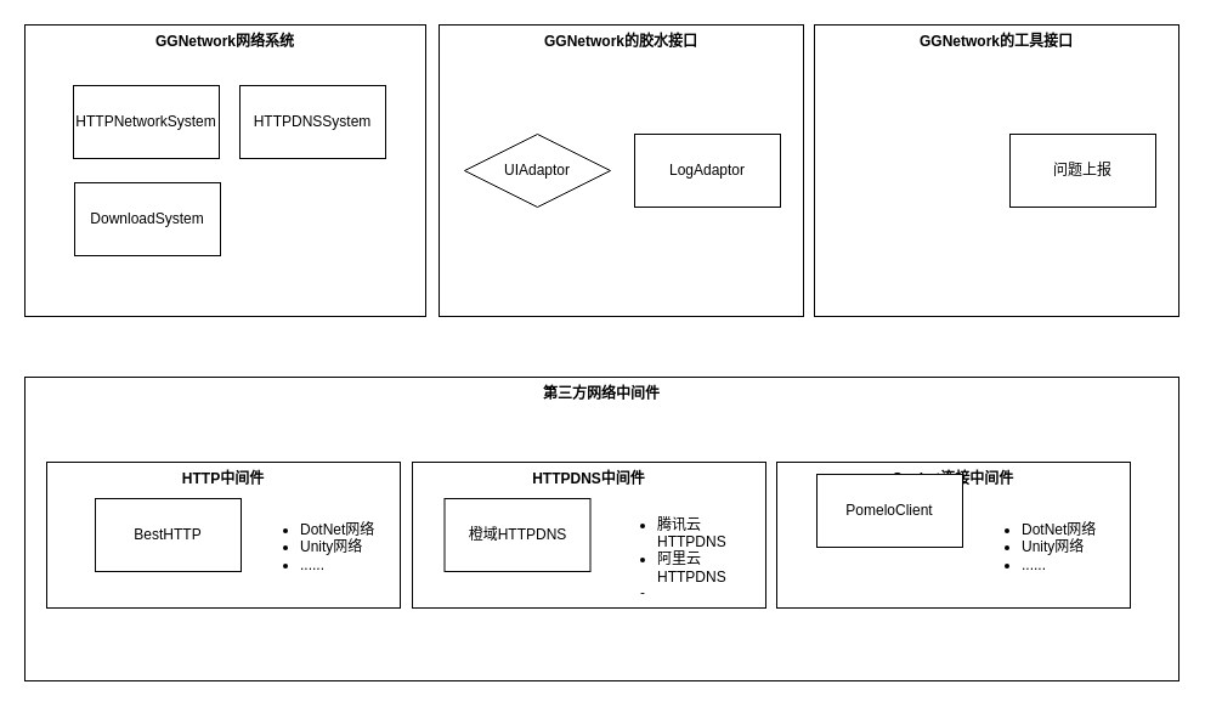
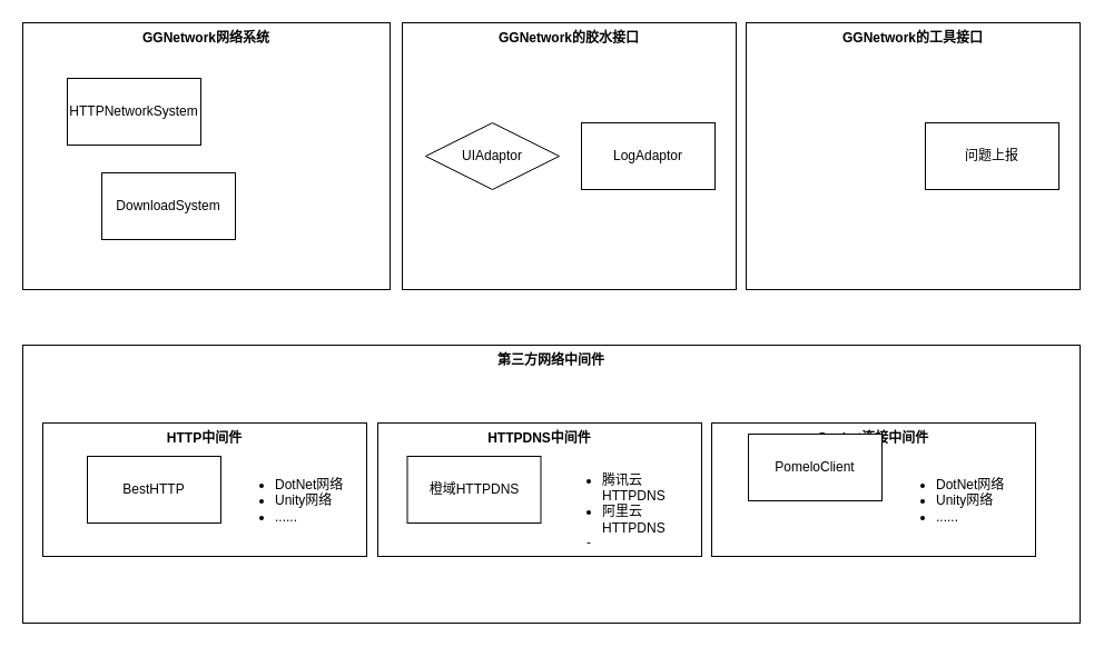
  <mxCell id="0" />
  <mxCell id="1" parent="0" />
  <mxCell id="2" value="第三方网络中间件" style="rounded=0;whiteSpace=wrap;html=1;fontStyle=1;horizontal=1;verticalAlign=top;" parent="1" vertex="1"><mxGeometry x="20" y="310" width="950" height="250" as="geometry" /></mxCell>
  <mxCell id="3" value="HTTPDNS中间件" style="rounded=0;whiteSpace=wrap;html=1;verticalAlign=top;fontStyle=1" parent="1" vertex="1"><mxGeometry x="339" y="380" width="291" height="120" as="geometry" /></mxCell>
  <mxCell id="4" value="HTTP中间件" style="rounded=0;whiteSpace=wrap;html=1;verticalAlign=top;fontStyle=1" parent="1" vertex="1"><mxGeometry x="38" y="380" width="291" height="120" as="geometry" /></mxCell>
  <mxCell id="5" value="BestHTTP" style="rounded=0;whiteSpace=wrap;html=1;" parent="1" vertex="1"><mxGeometry x="78" y="410" width="120" height="60" as="geometry" /></mxCell>
  <mxCell id="6" value="橙域HTTPDNS" style="rounded=0;whiteSpace=wrap;html=1;" parent="1" vertex="1"><mxGeometry x="365.5" y="410" width="120" height="60" as="geometry" /></mxCell>
  <mxCell id="7" value="GGNetwork网络系统" style="rounded=0;whiteSpace=wrap;html=1;verticalAlign=top;fontStyle=1" parent="1" vertex="1"><mxGeometry x="20" y="20" width="330" height="240" as="geometry" /></mxCell>
  <mxCell id="8" value="HTTPNetworkSystem" style="rounded=0;whiteSpace=wrap;html=1;" parent="1" vertex="1"><mxGeometry x="60" y="70" width="120" height="60" as="geometry" /></mxCell>
- <mxCell id="9" value="HTTPDNSSystem" style="rounded=0;whiteSpace=wrap;html=1;" parent="1" vertex="1"><mxGeometry x="197" y="70" width="120" height="60" as="geometry" /></mxCell>
  <mxCell id="10" value="Socket连接中间件" style="rounded=0;whiteSpace=wrap;html=1;verticalAlign=top;fontStyle=1" parent="1" vertex="1"><mxGeometry x="639" y="380" width="291" height="120" as="geometry" /></mxCell>
  <mxCell id="11" value="PomeloClient" style="rounded=0;whiteSpace=wrap;html=1;" parent="1" vertex="1"><mxGeometry x="672" y="390" width="120" height="60" as="geometry" /></mxCell>
  <mxCell id="12" value="&lt;ul&gt;&lt;li&gt;DotNet网络&lt;/li&gt;&lt;li&gt;Unity网络&lt;/li&gt;&lt;li&gt;......&lt;/li&gt;&lt;/ul&gt;" style="text;strokeColor=none;fillColor=none;html=1;whiteSpace=wrap;verticalAlign=middle;overflow=hidden;" parent="1" vertex="1"><mxGeometry x="205" y="410" width="116" height="80" as="geometry" /></mxCell>
  <mxCell id="13" value="&lt;ul&gt;&lt;li&gt;腾讯云HTTPDNS&lt;/li&gt;&lt;li&gt;阿里云HTTPDNS&lt;/li&gt;&lt;li&gt;......&lt;/li&gt;&lt;/ul&gt;" style="text;strokeColor=none;fillColor=none;html=1;whiteSpace=wrap;verticalAlign=middle;overflow=hidden;" parent="1" vertex="1"><mxGeometry x="499" y="410" width="116" height="80" as="geometry" /></mxCell>
  <mxCell id="14" value="&lt;ul&gt;&lt;li&gt;DotNet网络&lt;/li&gt;&lt;li&gt;Unity网络&lt;/li&gt;&lt;li&gt;&lt;span style=&quot;background-color: initial;&quot;&gt;......&lt;/span&gt;&lt;br&gt;&lt;/li&gt;&lt;/ul&gt;" style="text;strokeColor=none;fillColor=none;html=1;whiteSpace=wrap;verticalAlign=middle;overflow=hidden;" parent="1" vertex="1"><mxGeometry x="799" y="410" width="116" height="80" as="geometry" /></mxCell>
- <mxCell id="15" value="DownloadSystem" style="rounded=0;whiteSpace=wrap;html=1;" vertex="1" parent="1"><mxGeometry x="61" y="150" width="120" height="60" as="geometry" /></mxCell>
+ <mxCell id="15" value="DownloadSystem" style="rounded=0;whiteSpace=wrap;html=1;" vertex="1" parent="1"><mxGeometry x="91" y="155" width="120" height="60" as="geometry" /></mxCell>
  <mxCell id="16" value="GGNetwork的工具接口" style="rounded=0;whiteSpace=wrap;html=1;verticalAlign=top;fontStyle=1" vertex="1" parent="1"><mxGeometry x="670" y="20" width="300" height="240" as="geometry" /></mxCell>
  <mxCell id="17" value="问题上报" style="rounded=0;whiteSpace=wrap;html=1;" vertex="1" parent="1"><mxGeometry x="831" y="110" width="120" height="60" as="geometry" /></mxCell>
  <mxCell id="18" value="GGNetwork的胶水接口" style="rounded=0;whiteSpace=wrap;html=1;verticalAlign=top;fontStyle=1" vertex="1" parent="1"><mxGeometry x="361" y="20" width="300" height="240" as="geometry" /></mxCell>
  <mxCell id="19" value="LogAdaptor" style="rounded=0;whiteSpace=wrap;html=1;" vertex="1" parent="1"><mxGeometry x="522" y="110" width="120" height="60" as="geometry" /></mxCell>
  <mxCell id="20" value="UIAdaptor" style="rhombus;whiteSpace=wrap;html=1;" vertex="1" parent="1"><mxGeometry x="382" y="110" width="120" height="60" as="geometry" /></mxCell>
